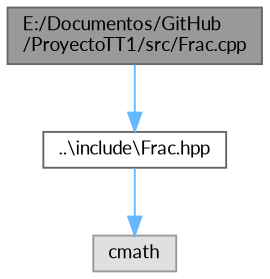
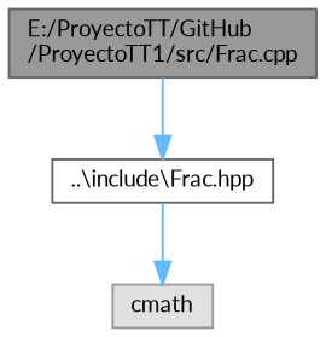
  digraph {
    fontname=Lato
    node [fontname=Lato fontsize=10 shape=box style=filled]
    edge [color=steelblue1 fontname=Lato fontsize=10 labelfontname=Helvetica labelfontsize=10 style=solid]
-   n1 [color=gray40 fillcolor=grey60 fontcolor=black height=0.2 label="E:/Documentos/GitHub\l/ProyectoTT1/src/Frac.cpp" width=0.4]
+   n1 [color=gray40 fillcolor=grey60 fontcolor=black height=0.2 label="E:/ProyectoTT/GitHub\l/ProyectoTT1/src/Frac.cpp" width=0.4]
    n2 [color=grey40 fillcolor=white height=0.2 label="..\\include\\Frac.hpp" width=0.4]
    n3 [color=grey60 fillcolor="#E0E0E0" height=0.2 label=cmath width=0.4]
    n1 -> n2
    n2 -> n3
  }
